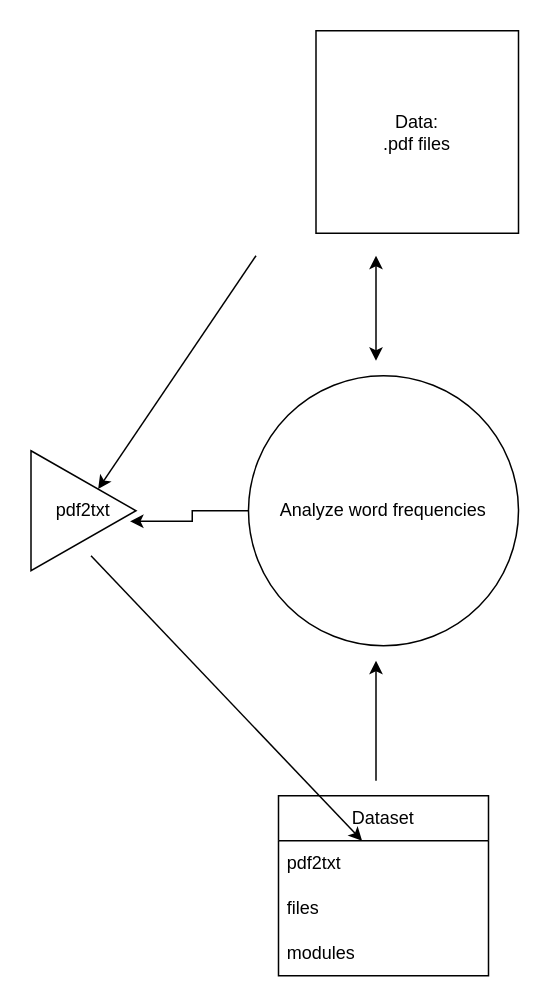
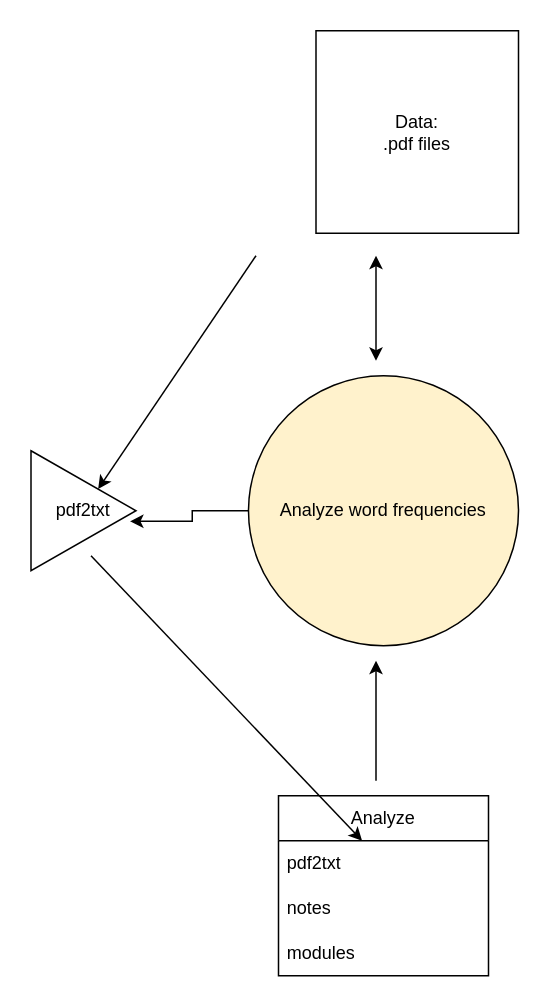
  <mxCell id="0" />
  <mxCell id="1" parent="0" />
  <mxCell id="2" style="edgeStyle=orthogonalEdgeStyle;rounded=0;orthogonalLoop=1;jettySize=auto;html=1;entryX=0.943;entryY=0.588;entryDx=0;entryDy=0;entryPerimeter=0;" edge="1" parent="1" source="3" target="11"><mxGeometry relative="1" as="geometry" /></mxCell>
- <mxCell id="3" value="&lt;div&gt;Analyze word frequencies&lt;/div&gt;" style="ellipse;whiteSpace=wrap;html=1;aspect=fixed;" vertex="1" parent="1"><mxGeometry x="165" y="250" width="180" height="180" as="geometry" /></mxCell>
+ <mxCell id="3" value="&lt;div&gt;Analyze word frequencies&lt;/div&gt;" style="ellipse;whiteSpace=wrap;html=1;aspect=fixed;fillColor=#fff2cc;" vertex="1" parent="1"><mxGeometry x="165" y="250" width="180" height="180" as="geometry" /></mxCell>
  <mxCell id="4" value="" style="endArrow=classic;startArrow=classic;html=1;rounded=0;" edge="1" parent="1"><mxGeometry width="50" height="50" relative="1" as="geometry"><mxPoint x="250" y="240" as="sourcePoint" /><mxPoint x="250" y="170" as="targetPoint" /></mxGeometry></mxCell>
- <mxCell id="5" value="Dataset" style="swimlane;fontStyle=0;childLayout=stackLayout;horizontal=1;startSize=30;horizontalStack=0;resizeParent=1;resizeParentMax=0;resizeLast=0;collapsible=1;marginBottom=0;whiteSpace=wrap;html=1;" vertex="1" parent="1"><mxGeometry x="185" y="530" width="140" height="120" as="geometry" /></mxCell>
+ <mxCell id="5" value="Analyze" style="swimlane;fontStyle=0;childLayout=stackLayout;horizontal=1;startSize=30;horizontalStack=0;resizeParent=1;resizeParentMax=0;resizeLast=0;collapsible=1;marginBottom=0;whiteSpace=wrap;html=1;" vertex="1" parent="1"><mxGeometry x="185" y="530" width="140" height="120" as="geometry" /></mxCell>
  <mxCell id="6" value="pdf2txt" style="text;strokeColor=none;fillColor=none;align=left;verticalAlign=middle;spacingLeft=4;spacingRight=4;overflow=hidden;points=[[0,0.5],[1,0.5]];portConstraint=eastwest;rotatable=0;whiteSpace=wrap;html=1;" vertex="1" parent="5"><mxGeometry y="30" width="140" height="30" as="geometry" /></mxCell>
- <mxCell id="7" value="files" style="text;strokeColor=none;fillColor=none;align=left;verticalAlign=middle;spacingLeft=4;spacingRight=4;overflow=hidden;points=[[0,0.5],[1,0.5]];portConstraint=eastwest;rotatable=0;whiteSpace=wrap;html=1;" vertex="1" parent="5"><mxGeometry y="60" width="140" height="30" as="geometry" /></mxCell>
+ <mxCell id="7" value="notes" style="text;strokeColor=none;fillColor=none;align=left;verticalAlign=middle;spacingLeft=4;spacingRight=4;overflow=hidden;points=[[0,0.5],[1,0.5]];portConstraint=eastwest;rotatable=0;whiteSpace=wrap;html=1;" vertex="1" parent="5"><mxGeometry y="60" width="140" height="30" as="geometry" /></mxCell>
  <mxCell id="8" value="modules" style="text;strokeColor=none;fillColor=none;align=left;verticalAlign=middle;spacingLeft=4;spacingRight=4;overflow=hidden;points=[[0,0.5],[1,0.5]];portConstraint=eastwest;rotatable=0;whiteSpace=wrap;html=1;" vertex="1" parent="5"><mxGeometry y="90" width="140" height="30" as="geometry" /></mxCell>
  <mxCell id="9" value="" style="endArrow=classic;html=1;rounded=0;" edge="1" parent="1"><mxGeometry width="50" height="50" relative="1" as="geometry"><mxPoint x="250" y="520" as="sourcePoint" /><mxPoint x="250" y="440" as="targetPoint" /></mxGeometry></mxCell>
  <mxCell id="10" value="&lt;div&gt;Data:&lt;/div&gt;&lt;div&gt;.pdf files&lt;br&gt;&lt;/div&gt;" style="whiteSpace=wrap;html=1;aspect=fixed;" vertex="1" parent="1"><mxGeometry x="210" y="20" width="135" height="135" as="geometry" /></mxCell>
  <mxCell id="11" value="pdf2txt" style="triangle;whiteSpace=wrap;html=1;" vertex="1" parent="1"><mxGeometry x="20" y="300" width="70" height="80" as="geometry" /></mxCell>
  <mxCell id="12" value="" style="endArrow=classic;html=1;rounded=0;" edge="1" parent="1" target="6"><mxGeometry width="50" height="50" relative="1" as="geometry"><mxPoint x="60" y="370" as="sourcePoint" /><mxPoint x="180" y="540" as="targetPoint" /></mxGeometry></mxCell>
  <mxCell id="13" value="" style="endArrow=classic;html=1;rounded=0;" edge="1" parent="1" target="11"><mxGeometry width="50" height="50" relative="1" as="geometry"><mxPoint x="170" y="170" as="sourcePoint" /><mxPoint x="60" y="280" as="targetPoint" /></mxGeometry></mxCell>
